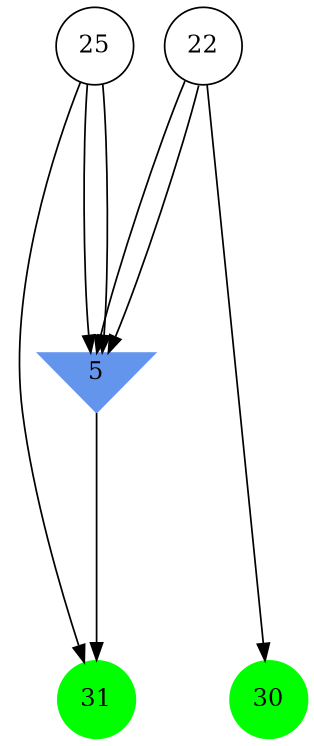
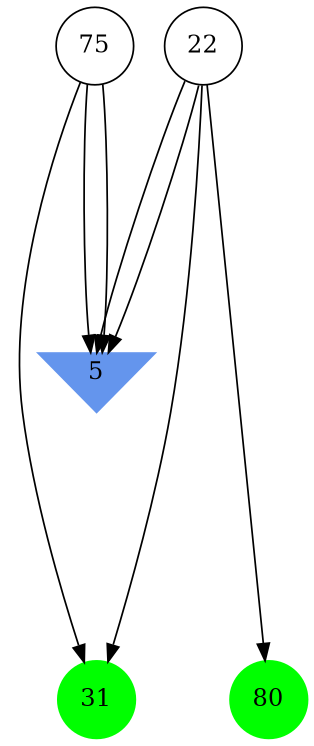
  digraph {
    ranksep=2.0
    node [color=black shape=circle style=filled]
    5 [color=cornflowerblue shape=invtriangle]
-   25 [style=""]
+   25 [label=75 style=""]
    n3 [label=22 style=""]
-   30 [color=green]
+   30 [color=green label=80]
    31 [color=green]
    subgraph sub_1 {
      rank=same
      5
    }
    subgraph sub_2 {
      rank=same
      25
      n3
    }
    subgraph sub_3 {
      rank=same
      30
      31
    }
    25 -> 5
    25 -> 5
    25 -> 31
    n3 -> 5
    n3 -> 5
    n3 -> 30
-   5 -> 31
+   n3 -> 31
  }
